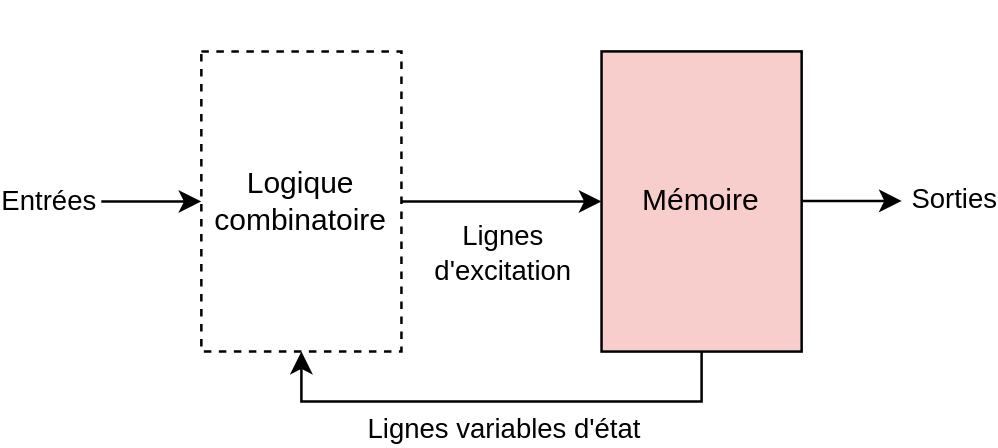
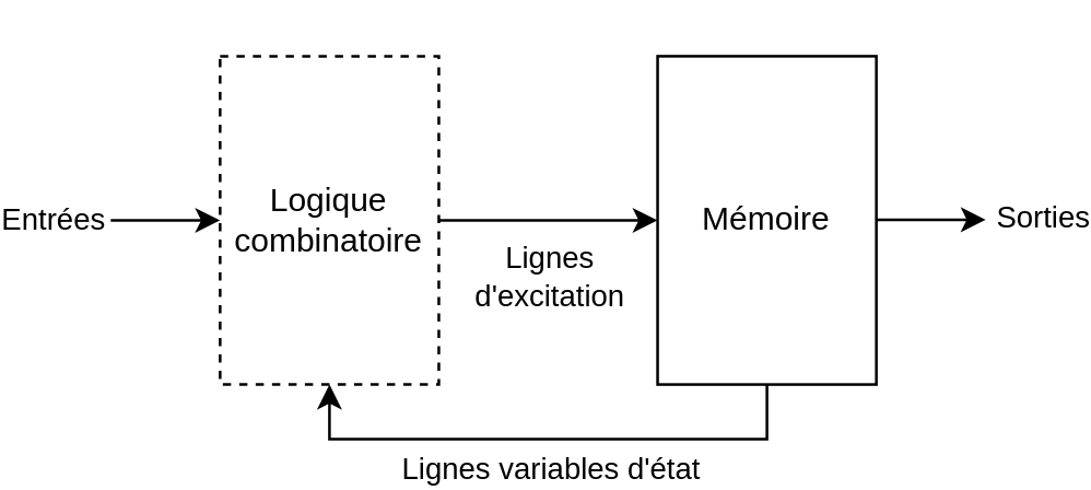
  <mxCell id="0" />
  <mxCell id="1" parent="0" />
  <mxCell id="2" value="" style="edgeStyle=orthogonalEdgeStyle;rounded=0;orthogonalLoop=1;jettySize=auto;html=1;" edge="1" parent="1" source="4" target="7"><mxGeometry relative="1" as="geometry" /></mxCell>
  <mxCell id="3" value="Lignes d'excitation" style="edgeLabel;html=1;align=center;verticalAlign=middle;resizable=0;points=[];whiteSpace=wrap;" vertex="1" connectable="0" parent="2"><mxGeometry x="0.05" y="-1" relative="1" as="geometry"><mxPoint x="-2" y="19" as="offset" /></mxGeometry></mxCell>
  <mxCell id="4" value="Logique combinatoire" style="rounded=0;whiteSpace=wrap;html=1;dashed=1;" vertex="1" parent="1"><mxGeometry x="60" y="20" width="80" height="120" as="geometry" /></mxCell>
  <mxCell id="5" style="edgeStyle=orthogonalEdgeStyle;rounded=0;orthogonalLoop=1;jettySize=auto;html=1;exitX=0.5;exitY=1;exitDx=0;exitDy=0;entryX=0.5;entryY=1;entryDx=0;entryDy=0;" edge="1" parent="1" source="7" target="4"><mxGeometry relative="1" as="geometry" /></mxCell>
  <mxCell id="6" value="Lignes variables d'état" style="edgeLabel;html=1;align=center;verticalAlign=middle;resizable=0;points=[];" vertex="1" connectable="0" parent="5"><mxGeometry x="-0.104" y="1" relative="1" as="geometry"><mxPoint x="-10" y="9" as="offset" /></mxGeometry></mxCell>
- <mxCell id="7" value="Mémoire" style="rounded=0;whiteSpace=wrap;html=1;fillColor=#f8cecc;" vertex="1" parent="1"><mxGeometry x="220" y="20" width="80" height="120" as="geometry" /></mxCell>
+ <mxCell id="7" value="Mémoire" style="rounded=0;whiteSpace=wrap;html=1;" vertex="1" parent="1"><mxGeometry x="220" y="20" width="80" height="120" as="geometry" /></mxCell>
  <mxCell id="8" value="" style="edgeStyle=none;orthogonalLoop=1;jettySize=auto;html=1;rounded=0;entryX=0;entryY=0.5;entryDx=0;entryDy=0;" edge="1" parent="1" target="4"><mxGeometry width="80" relative="1" as="geometry"><mxPoint x="20" y="80" as="sourcePoint" /><mxPoint x="90" y="110" as="targetPoint" /><Array as="points" /></mxGeometry></mxCell>
  <mxCell id="9" value="Entrées" style="edgeLabel;html=1;align=center;verticalAlign=middle;resizable=0;points=[];spacingRight=6;spacing=0;spacingTop=-2;" vertex="1" connectable="0" parent="8"><mxGeometry x="0.076" y="2" relative="1" as="geometry"><mxPoint x="-41" y="2" as="offset" /></mxGeometry></mxCell>
  <mxCell id="10" value="" style="edgeStyle=none;orthogonalLoop=1;jettySize=auto;html=1;rounded=0;entryX=0;entryY=0.5;entryDx=0;entryDy=0;" edge="1" parent="1"><mxGeometry width="80" relative="1" as="geometry"><mxPoint x="300" y="79.76" as="sourcePoint" /><mxPoint x="340" y="79.76" as="targetPoint" /><Array as="points" /></mxGeometry></mxCell>
  <mxCell id="11" value="Sorties" style="edgeLabel;html=1;align=center;verticalAlign=middle;resizable=0;points=[];spacingTop=-2;" vertex="1" connectable="0" parent="10"><mxGeometry x="-0.186" y="-1" relative="1" as="geometry"><mxPoint x="44" y="-1" as="offset" /></mxGeometry></mxCell>
